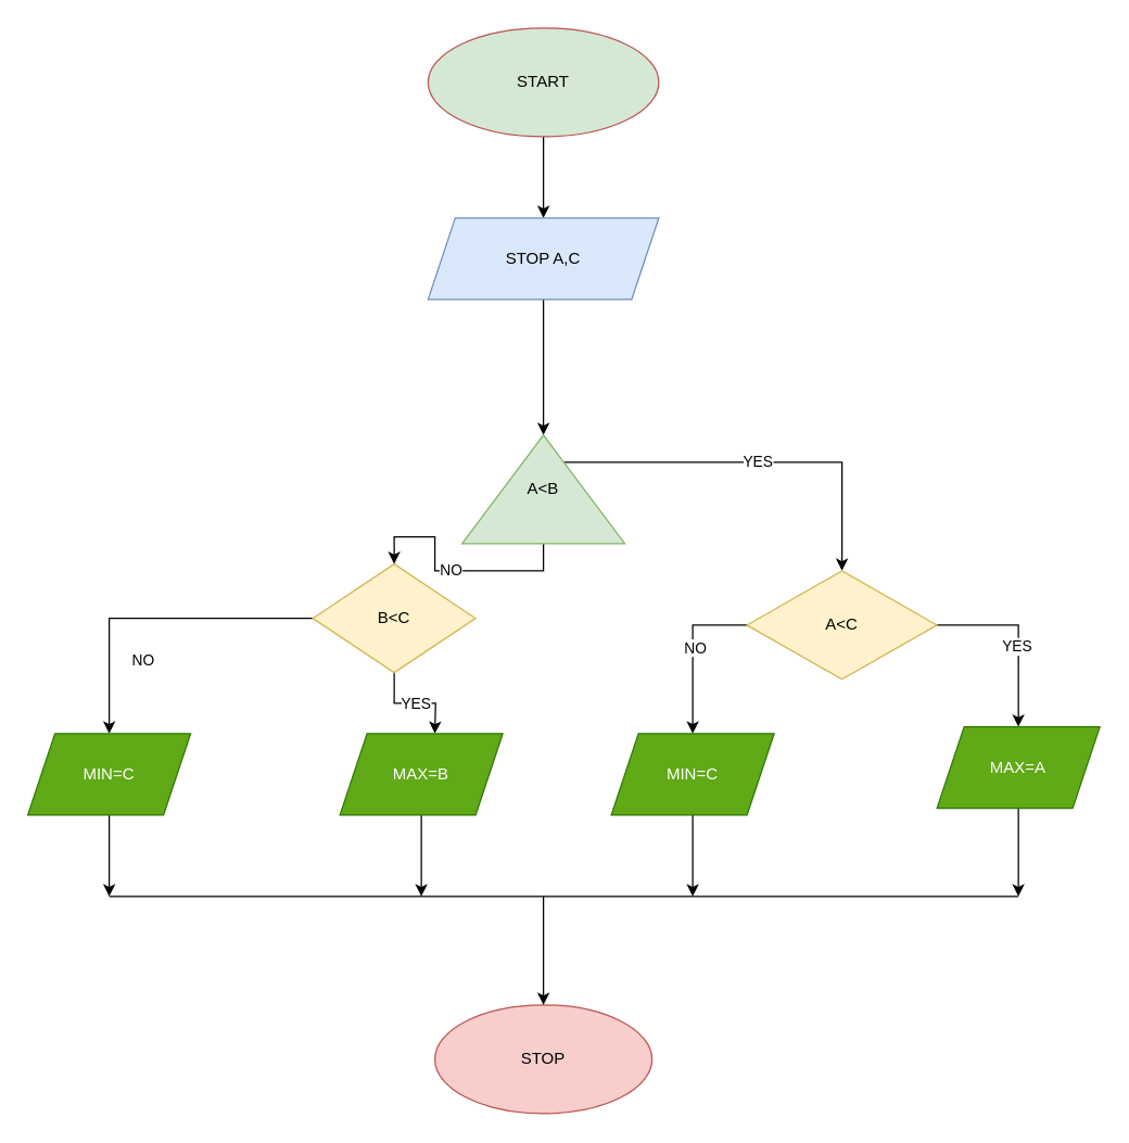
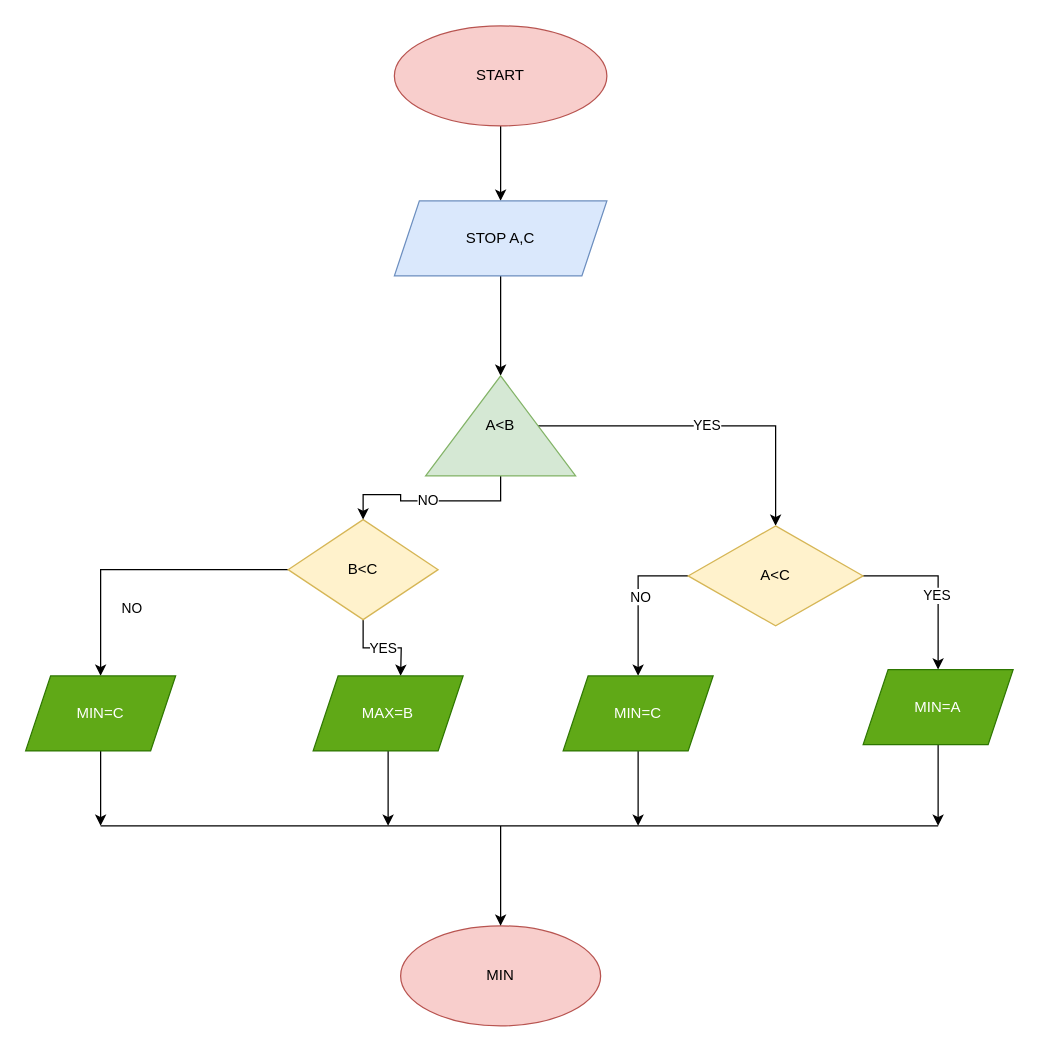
  <mxCell id="0" />
  <mxCell id="1" parent="0" />
  <mxCell id="2" style="edgeStyle=orthogonalEdgeStyle;rounded=0;orthogonalLoop=1;jettySize=auto;html=1;" parent="1" source="3" target="5" edge="1"><mxGeometry relative="1" as="geometry" /></mxCell>
- <mxCell id="3" value="START" style="ellipse;whiteSpace=wrap;html=1;fillColor=#d5e8d4;strokeColor=#b85450;" parent="1" vertex="1"><mxGeometry x="315" y="20" width="170" height="80" as="geometry" /></mxCell>
+ <mxCell id="3" value="START" style="ellipse;whiteSpace=wrap;html=1;fillColor=#f8cecc;strokeColor=#b85450;" parent="1" vertex="1"><mxGeometry x="315" y="20" width="170" height="80" as="geometry" /></mxCell>
  <mxCell id="4" style="edgeStyle=orthogonalEdgeStyle;rounded=0;orthogonalLoop=1;jettySize=auto;html=1;" parent="1" source="5" target="12" edge="1"><mxGeometry relative="1" as="geometry" /></mxCell>
  <mxCell id="5" value="STOP A,C" style="shape=parallelogram;perimeter=parallelogramPerimeter;whiteSpace=wrap;html=1;fixedSize=1;fillColor=#dae8fc;strokeColor=#6c8ebf;" parent="1" vertex="1"><mxGeometry x="315" y="160" width="170" height="60" as="geometry" /></mxCell>
  <mxCell id="6" value="YES" style="edgeStyle=orthogonalEdgeStyle;rounded=0;orthogonalLoop=1;jettySize=auto;html=1;" parent="1" source="9" edge="1"><mxGeometry relative="1" as="geometry"><mxPoint x="320" y="540" as="targetPoint" /></mxGeometry></mxCell>
  <mxCell id="7" style="edgeStyle=orthogonalEdgeStyle;rounded=0;orthogonalLoop=1;jettySize=auto;html=1;exitX=0;exitY=0.5;exitDx=0;exitDy=0;entryX=0.5;entryY=0;entryDx=0;entryDy=0;" parent="1" source="9" target="19" edge="1"><mxGeometry relative="1" as="geometry"><mxPoint x="80" y="460" as="targetPoint" /></mxGeometry></mxCell>
  <mxCell id="8" value="NO" style="edgeLabel;html=1;align=center;verticalAlign=middle;resizable=0;points=[];" parent="7" vertex="1" connectable="0"><mxGeometry x="-0.067" y="15" relative="1" as="geometry"><mxPoint x="-16" y="15" as="offset" /></mxGeometry></mxCell>
  <mxCell id="9" value="B&amp;lt;C" style="rhombus;whiteSpace=wrap;html=1;fillColor=#fff2cc;strokeColor=#d6b656;" parent="1" vertex="1"><mxGeometry x="230" y="415" width="120" height="80" as="geometry" /></mxCell>
  <mxCell id="10" value="NO" style="edgeStyle=orthogonalEdgeStyle;rounded=0;orthogonalLoop=1;jettySize=auto;html=1;entryX=0.5;entryY=0;entryDx=0;entryDy=0;" parent="1" source="12" target="9" edge="1"><mxGeometry relative="1" as="geometry"><mxPoint x="200" y="350" as="targetPoint" /></mxGeometry></mxCell>
  <mxCell id="11" value="YES" style="edgeStyle=orthogonalEdgeStyle;rounded=0;orthogonalLoop=1;jettySize=auto;html=1;entryX=0.5;entryY=0;entryDx=0;entryDy=0;" parent="1" source="12" target="17" edge="1"><mxGeometry relative="1" as="geometry"><mxPoint x="600" y="410" as="targetPoint" /><Array as="points"><mxPoint x="620" y="340" /></Array></mxGeometry></mxCell>
- <mxCell id="12" value="A&amp;lt;B" style="triangle;whiteSpace=wrap;html=1;direction=north;fillColor=#d5e8d4;strokeColor=#82b366;" parent="1" vertex="1"><mxGeometry x="340" y="320" width="120" height="80" as="geometry" /></mxCell>
+ <mxCell id="12" value="A&amp;lt;B" style="triangle;whiteSpace=wrap;html=1;direction=north;fillColor=#d5e8d4;strokeColor=#82b366;" parent="1" vertex="1"><mxGeometry x="340" y="300" width="120" height="80" as="geometry" /></mxCell>
  <mxCell id="13" style="edgeStyle=orthogonalEdgeStyle;rounded=0;orthogonalLoop=1;jettySize=auto;html=1;" parent="1" source="17" target="23" edge="1"><mxGeometry relative="1" as="geometry"><Array as="points"><mxPoint x="510" y="460" /></Array></mxGeometry></mxCell>
  <mxCell id="14" value="NO" style="edgeLabel;html=1;align=center;verticalAlign=middle;resizable=0;points=[];" parent="13" vertex="1" connectable="0"><mxGeometry x="-0.357" y="16" relative="1" as="geometry"><mxPoint as="offset" /></mxGeometry></mxCell>
  <mxCell id="15" style="edgeStyle=orthogonalEdgeStyle;rounded=0;orthogonalLoop=1;jettySize=auto;html=1;entryX=0.5;entryY=0;entryDx=0;entryDy=0;" parent="1" source="17" target="25" edge="1"><mxGeometry relative="1" as="geometry"><mxPoint x="760" y="460" as="targetPoint" /><Array as="points"><mxPoint x="750" y="460" /></Array></mxGeometry></mxCell>
  <mxCell id="16" value="YES" style="edgeLabel;html=1;align=center;verticalAlign=middle;resizable=0;points=[];" parent="15" vertex="1" connectable="0"><mxGeometry x="-0.135" y="-15" relative="1" as="geometry"><mxPoint as="offset" /></mxGeometry></mxCell>
  <mxCell id="17" value="A&amp;lt;C" style="rhombus;whiteSpace=wrap;html=1;fillColor=#fff2cc;strokeColor=#d6b656;" parent="1" vertex="1"><mxGeometry x="550" y="420" width="140" height="80" as="geometry" /></mxCell>
  <mxCell id="18" style="edgeStyle=orthogonalEdgeStyle;rounded=0;orthogonalLoop=1;jettySize=auto;html=1;" parent="1" source="19" edge="1"><mxGeometry relative="1" as="geometry"><mxPoint x="80" y="660" as="targetPoint" /></mxGeometry></mxCell>
  <mxCell id="19" value="MIN=C" style="shape=parallelogram;perimeter=parallelogramPerimeter;whiteSpace=wrap;html=1;fixedSize=1;fillColor=#60a917;strokeColor=#2D7600;fontColor=#ffffff;" parent="1" vertex="1"><mxGeometry x="20" y="540" width="120" height="60" as="geometry" /></mxCell>
  <mxCell id="20" style="edgeStyle=orthogonalEdgeStyle;rounded=0;orthogonalLoop=1;jettySize=auto;html=1;" parent="1" source="21" edge="1"><mxGeometry relative="1" as="geometry"><mxPoint x="310" y="660" as="targetPoint" /></mxGeometry></mxCell>
  <mxCell id="21" value="MAX=B" style="shape=parallelogram;perimeter=parallelogramPerimeter;whiteSpace=wrap;html=1;fixedSize=1;fillColor=#60a917;strokeColor=#2D7600;fontColor=#ffffff;" parent="1" vertex="1"><mxGeometry x="250" y="540" width="120" height="60" as="geometry" /></mxCell>
  <mxCell id="22" style="edgeStyle=orthogonalEdgeStyle;rounded=0;orthogonalLoop=1;jettySize=auto;html=1;" parent="1" source="23" edge="1"><mxGeometry relative="1" as="geometry"><mxPoint x="510" y="660" as="targetPoint" /></mxGeometry></mxCell>
  <mxCell id="23" value="MIN=C" style="shape=parallelogram;perimeter=parallelogramPerimeter;whiteSpace=wrap;html=1;fixedSize=1;fillColor=#60a917;strokeColor=#2D7600;fontColor=#ffffff;" parent="1" vertex="1"><mxGeometry x="450" y="540" width="120" height="60" as="geometry" /></mxCell>
  <mxCell id="24" style="edgeStyle=orthogonalEdgeStyle;rounded=0;orthogonalLoop=1;jettySize=auto;html=1;" parent="1" source="25" edge="1"><mxGeometry relative="1" as="geometry"><mxPoint x="750" y="660" as="targetPoint" /></mxGeometry></mxCell>
- <mxCell id="25" value="MAX=A" style="shape=parallelogram;perimeter=parallelogramPerimeter;whiteSpace=wrap;html=1;fixedSize=1;fillColor=#60a917;strokeColor=#2D7600;fontColor=#ffffff;" parent="1" vertex="1"><mxGeometry x="690" y="535" width="120" height="60" as="geometry" /></mxCell>
- <mxCell id="26" value="STOP" style="ellipse;whiteSpace=wrap;html=1;fillColor=#f8cecc;strokeColor=#b85450;" parent="1" vertex="1"><mxGeometry x="320" y="740" width="160" height="80" as="geometry" /></mxCell>
+ <mxCell id="25" value="MIN=A" style="shape=parallelogram;perimeter=parallelogramPerimeter;whiteSpace=wrap;html=1;fixedSize=1;fillColor=#60a917;strokeColor=#2D7600;fontColor=#ffffff;" parent="1" vertex="1"><mxGeometry x="690" y="535" width="120" height="60" as="geometry" /></mxCell>
+ <mxCell id="26" value="MIN" style="ellipse;whiteSpace=wrap;html=1;fillColor=#f8cecc;strokeColor=#b85450;" parent="1" vertex="1"><mxGeometry x="320" y="740" width="160" height="80" as="geometry" /></mxCell>
  <mxCell id="27" value="" style="endArrow=none;html=1;" parent="1" edge="1"><mxGeometry width="50" height="50" relative="1" as="geometry"><mxPoint x="80" y="660" as="sourcePoint" /><mxPoint x="750" y="660" as="targetPoint" /><Array as="points"><mxPoint x="410" y="660" /></Array></mxGeometry></mxCell>
  <mxCell id="28" value="" style="endArrow=classic;html=1;" parent="1" edge="1"><mxGeometry width="50" height="50" relative="1" as="geometry"><mxPoint x="400" y="660" as="sourcePoint" /><mxPoint x="400" y="740" as="targetPoint" /></mxGeometry></mxCell>
